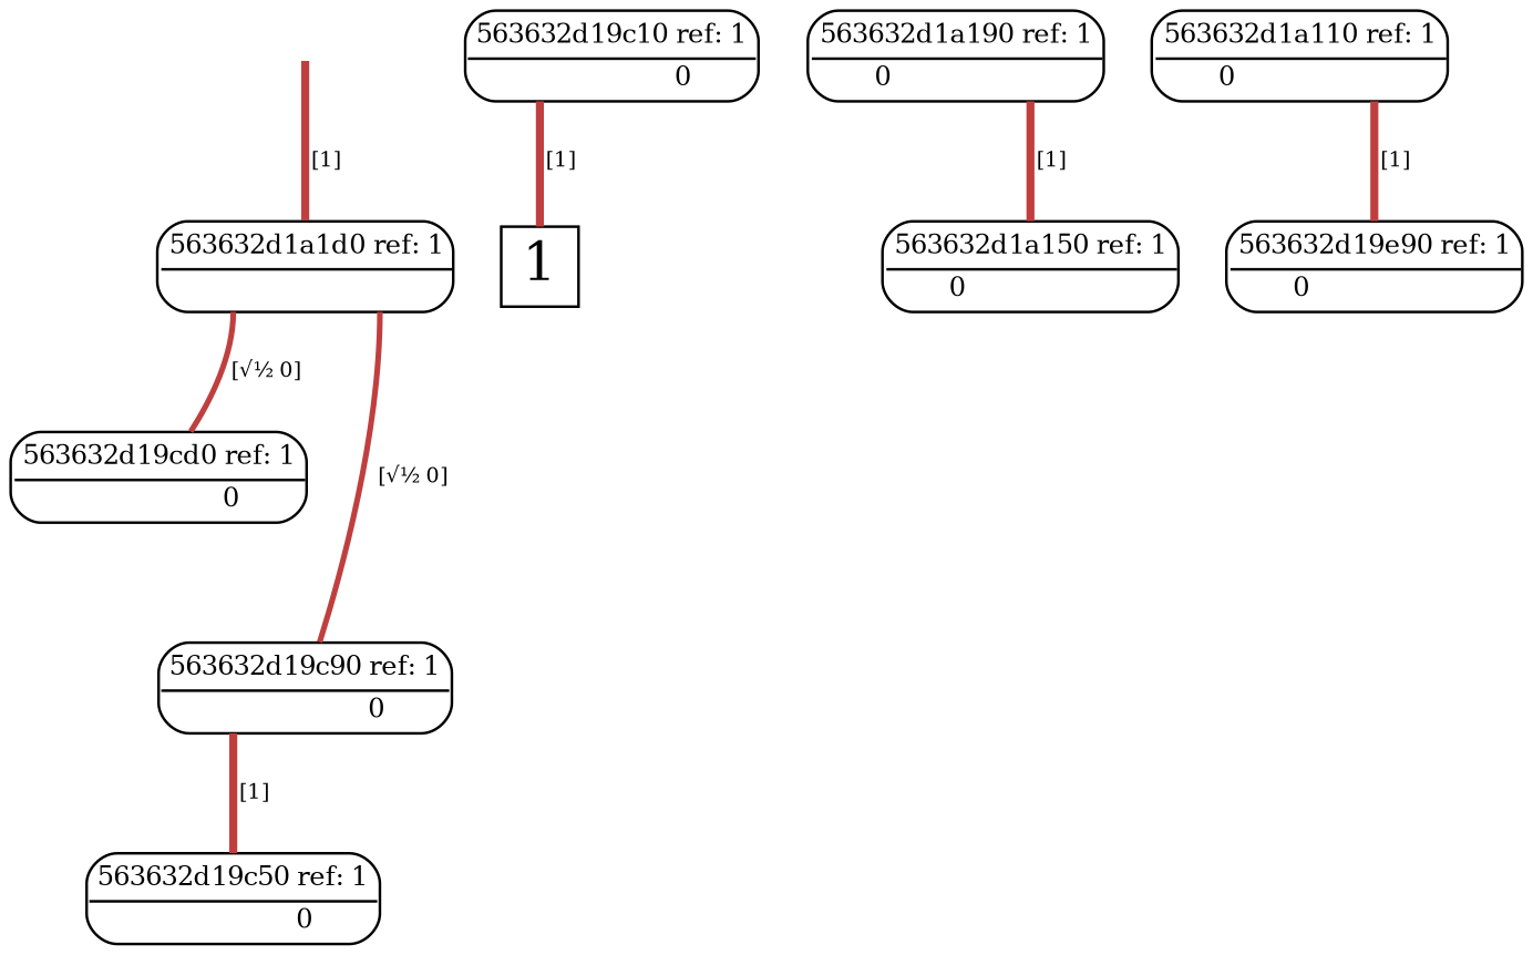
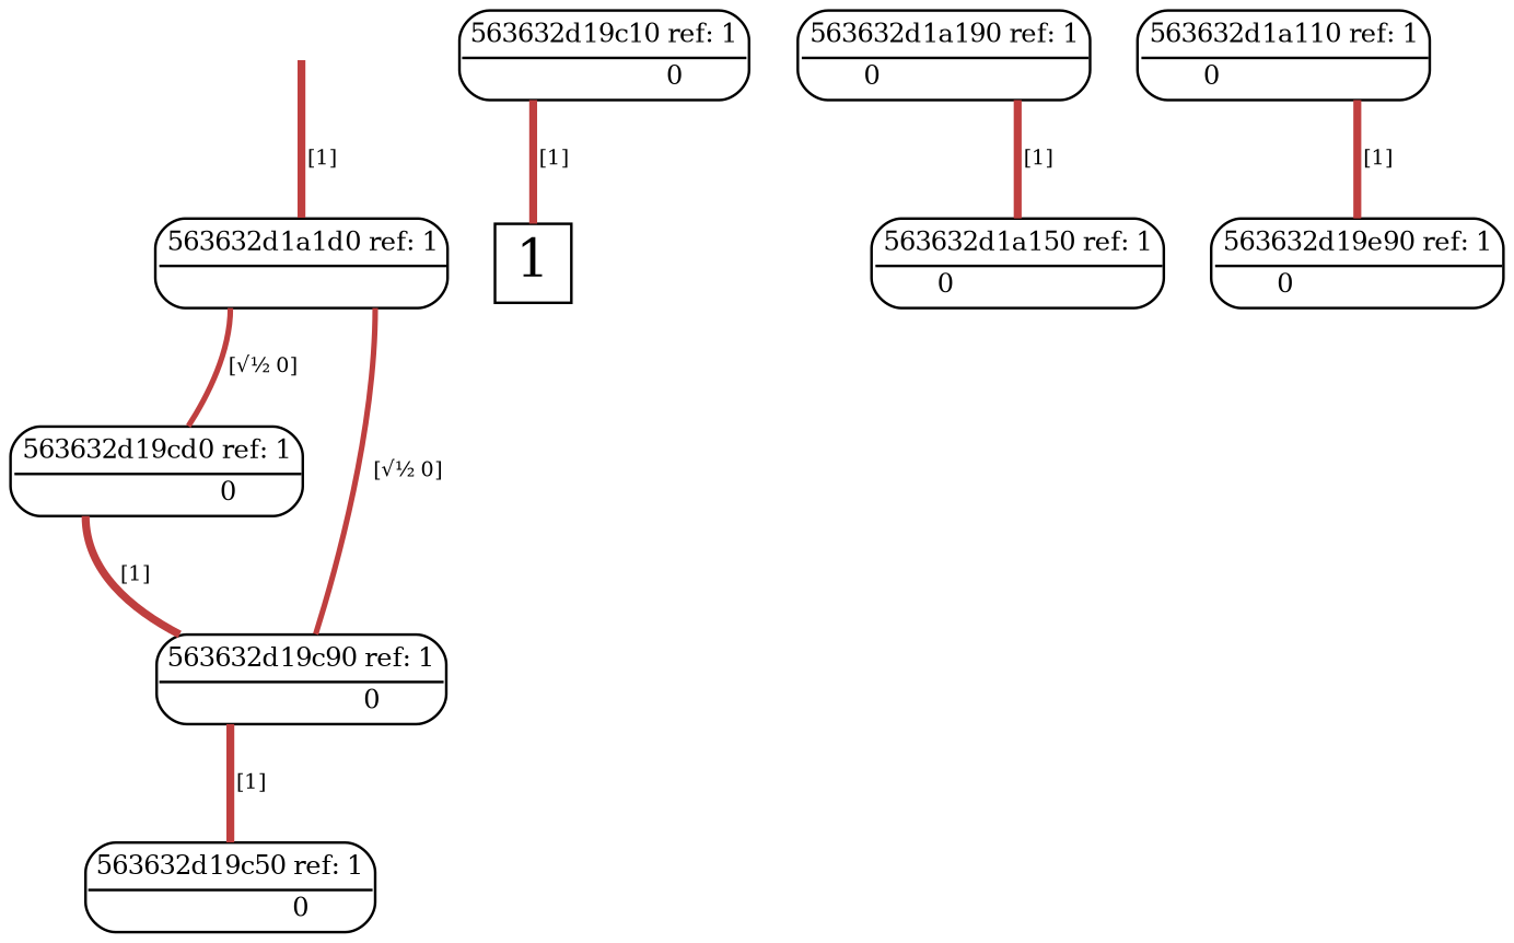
  digraph {
    node [shape=plain]
    edge [arrowhead=none color="0.000 0.667 0.750" penwidth=3 tailport="1:s"]
    root [shape=point style=invis]
    n2 [label=<<font point-size="10"><table border="1" cellspacing="0" cellpadding="2" style="rounded"><tr><td colspan="2" border="1" sides="B">563632d1a1d0 ref: 1</td></tr><tr><td port="0" href="javascript:;" border="0" tooltip="0.7071"><font color="white">&nbsp;0 </font></td><td port="1" href="javascript:;" border="0" tooltip="0.7071"><font color="white">&nbsp;0 </font></td></tr></table></font>>]
    n3 [label=<<font point-size="10"><table border="1" cellspacing="0" cellpadding="2" style="rounded"><tr><td colspan="2" border="1" sides="B">563632d19cd0 ref: 1</td></tr><tr><td port="0" href="javascript:;" border="0" tooltip="1"><font color="white">&nbsp;0 </font></td><td port="1" href="javascript:;" border="0" tooltip="0">&nbsp;0 </td></tr></table></font>>]
    n4 [label=<<font point-size="10"><table border="1" cellspacing="0" cellpadding="2" style="rounded"><tr><td colspan="2" border="1" sides="B">563632d19c90 ref: 1</td></tr><tr><td port="0" href="javascript:;" border="0" tooltip="1"><font color="white">&nbsp;0 </font></td><td port="1" href="javascript:;" border="0" tooltip="0">&nbsp;0 </td></tr></table></font>>]
    n5 [height=0.3 label=<<font point-size="20">1</font>> shape=box width=0.3]
    n6 [label=<<font point-size="10"><table border="1" cellspacing="0" cellpadding="2" style="rounded"><tr><td colspan="2" border="1" sides="B">563632d1a190 ref: 1</td></tr><tr><td port="0" href="javascript:;" border="0" tooltip="0">&nbsp;0 </td><td port="1" href="javascript:;" border="0" tooltip="1"><font color="white">&nbsp;0 </font></td></tr></table></font>>]
    n7 [label=<<font point-size="10"><table border="1" cellspacing="0" cellpadding="2" style="rounded"><tr><td colspan="2" border="1" sides="B">563632d1a150 ref: 1</td></tr><tr><td port="0" href="javascript:;" border="0" tooltip="0">&nbsp;0 </td><td port="1" href="javascript:;" border="0" tooltip="1"><font color="white">&nbsp;0 </font></td></tr></table></font>>]
    n8 [label=<<font point-size="10"><table border="1" cellspacing="0" cellpadding="2" style="rounded"><tr><td colspan="2" border="1" sides="B">563632d19c50 ref: 1</td></tr><tr><td port="0" href="javascript:;" border="0" tooltip="1"><font color="white">&nbsp;0 </font></td><td port="1" href="javascript:;" border="0" tooltip="0">&nbsp;0 </td></tr></table></font>>]
    n9 [label=<<font point-size="10"><table border="1" cellspacing="0" cellpadding="2" style="rounded"><tr><td colspan="2" border="1" sides="B">563632d1a110 ref: 1</td></tr><tr><td port="0" href="javascript:;" border="0" tooltip="0">&nbsp;0 </td><td port="1" href="javascript:;" border="0" tooltip="1"><font color="white">&nbsp;0 </font></td></tr></table></font>>]
    n10 [label=<<font point-size="10"><table border="1" cellspacing="0" cellpadding="2" style="rounded"><tr><td colspan="2" border="1" sides="B">563632d19e90 ref: 1</td></tr><tr><td port="0" href="javascript:;" border="0" tooltip="0">&nbsp;0 </td><td port="1" href="javascript:;" border="0" tooltip="1"><font color="white">&nbsp;0 </font></td></tr></table></font>>]
    n11 [label=<<font point-size="10"><table border="1" cellspacing="0" cellpadding="2" style="rounded"><tr><td colspan="2" border="1" sides="B">563632d19c10 ref: 1</td></tr><tr><td port="0" href="javascript:;" border="0" tooltip="1"><font color="white">&nbsp;0 </font></td><td port="1" href="javascript:;" border="0" tooltip="0">&nbsp;0 </td></tr></table></font>>]
    root -> n2 [label=<<font point-size="8">&nbsp;[1]</font>>]
    n2 -> n3 [label=<<font point-size="8">&nbsp;[√½ 0]</font>> penwidth=2.12132 tailport="0:s"]
    n2 -> n4 [label=<<font point-size="8">&nbsp;[√½ 0]</font>> penwidth=2.12132]
+   n3 -> n4 [label=<<font point-size="8">&nbsp;[1]</font>> tailport="0:s"]
    n4 -> n8 [label=<<font point-size="8">&nbsp;[1]</font>> tailport="0:s"]
    n6 -> n7 [label=<<font point-size="8">&nbsp;[1]</font>>]
    n9 -> n10 [label=<<font point-size="8">&nbsp;[1]</font>>]
    n11 -> n5 [label=<<font point-size="8">&nbsp;[1]</font>> tailport="0:s"]
  }
